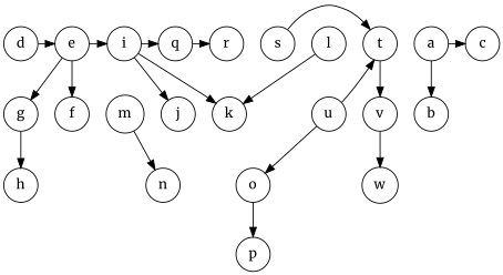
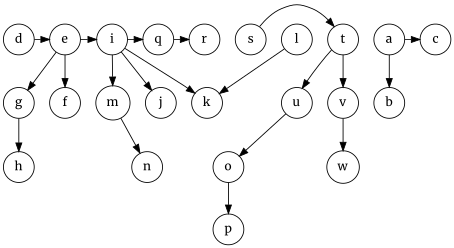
  digraph {
    fontname=Merriweather
    node [fontname=Merriweather shape=circle]
    edge [fontname=Merriweather]
    n1 [label=f]
    n2 [label=g]
    n3 [label=n]
    n4 [label=o]
    n5 [label=j]
    n6 [label=k]
    n7 [label=m]
    n8 [label=u]
    n9 [label=v]
    n10 [label=a]
    n11 [label=c]
    n12 [label=d]
    n13 [label=e]
    n14 [label=i]
    n15 [label=q]
    n16 [label=r]
    n17 [label=s]
    n18 [label=t]
    n19 [label=h]
    n20 [label=p]
    n21 [label=w]
    n22 [label=b]
    n23 [label=l]
    subgraph sub_1 {
      rank=same
      n1
      n2
    }
    subgraph sub_2 {
      rank=same
      n3
      n4
    }
    subgraph sub_3 {
      rank=same
      n5
      n6
      n7
    }
    subgraph sub_4 {
      rank=same
      n8
      n9
    }
    subgraph sub_5 {
      rank=same
      n10
      n11
      n12
      n13
      n14
      n15
      n16
      n17
      n18
    }
    n1 -> n2 [style=invis]
    n2 -> n19
    n3 -> n4 [style=invis]
    n4 -> n20
    n5 -> n6 [style=invis]
    n6 -> n7 [style=invis]
    n7 -> n3
    n8 -> n4
    n8 -> n9 [style=invis]
    n9 -> n21
    n10 -> n11
    n10 -> n22
    n12 -> n13
    n13 -> n1
    n13 -> n2
    n13 -> n14
    n14 -> n5
    n14 -> n6
+   n14 -> n7
    n14 -> n15
    n15 -> n16
    n17 -> n18
-   n8 -> n18
+   n18 -> n8
    n18 -> n9
    n23 -> n6
  }
